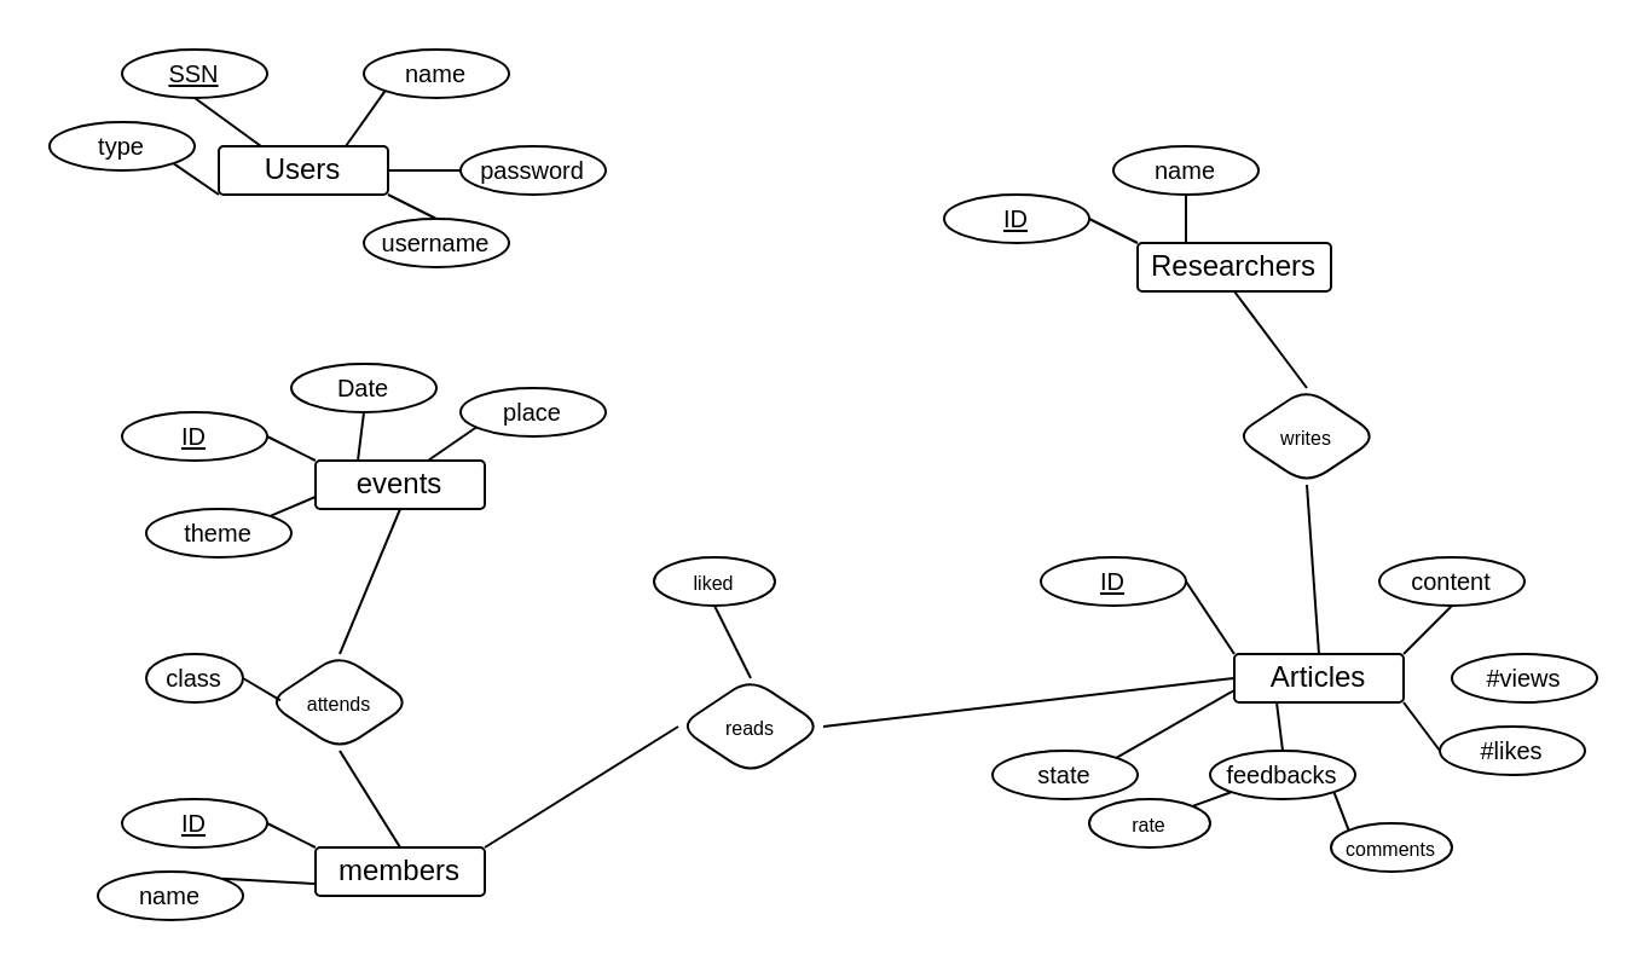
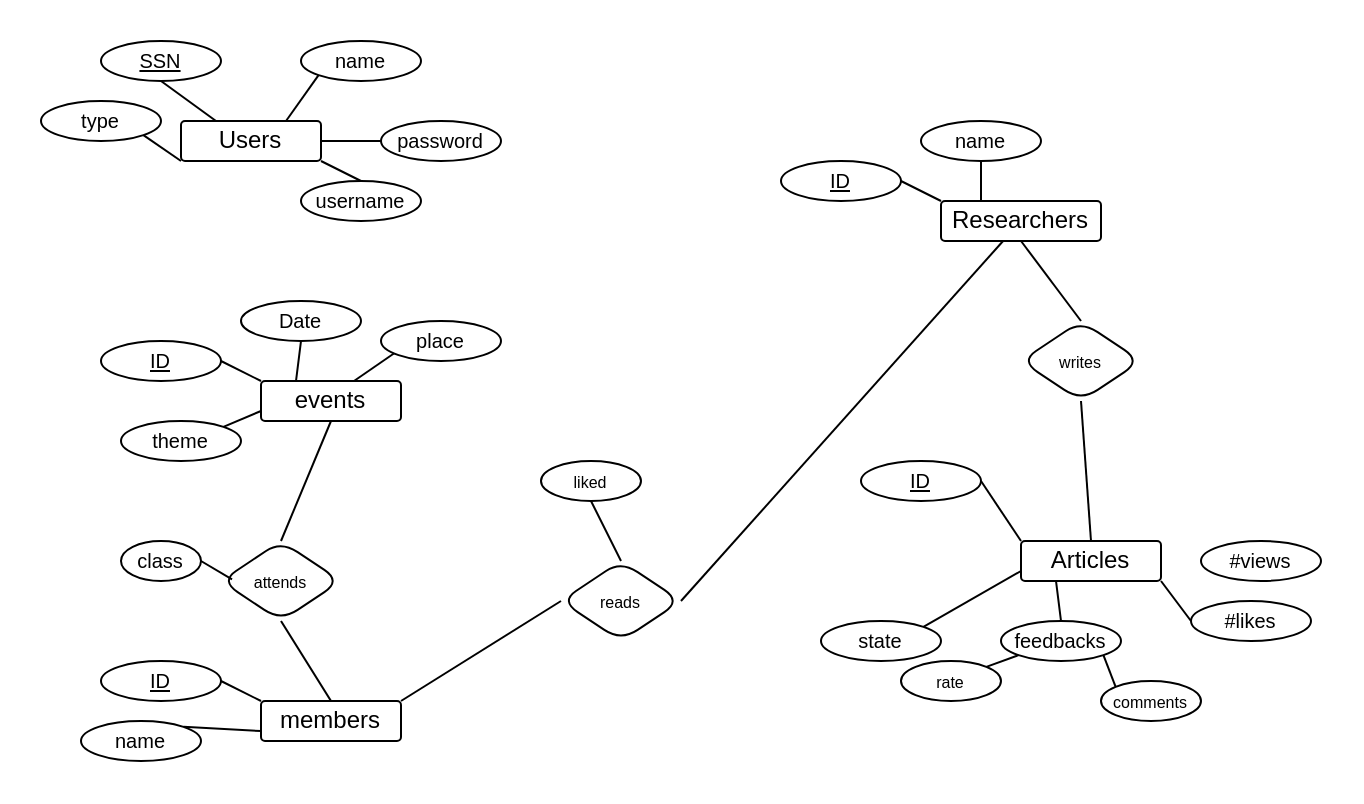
  <mxCell id="0" />
  <mxCell id="1" parent="0" />
  <mxCell id="2" style="edgeStyle=none;orthogonalLoop=1;jettySize=auto;html=1;exitX=0.25;exitY=0;exitDx=0;exitDy=0;entryX=0.5;entryY=1;entryDx=0;entryDy=0;fontSize=10;strokeColor=default;endArrow=none;endFill=0;" edge="1" parent="1" source="7" target="11"><mxGeometry relative="1" as="geometry" /></mxCell>
  <mxCell id="3" style="edgeStyle=none;orthogonalLoop=1;jettySize=auto;html=1;exitX=0.75;exitY=0;exitDx=0;exitDy=0;entryX=0;entryY=1;entryDx=0;entryDy=0;fontSize=10;endArrow=none;endFill=0;" edge="1" parent="1" source="7" target="9"><mxGeometry relative="1" as="geometry" /></mxCell>
  <mxCell id="4" style="edgeStyle=none;orthogonalLoop=1;jettySize=auto;html=1;exitX=1;exitY=0.5;exitDx=0;exitDy=0;entryX=0;entryY=0.5;entryDx=0;entryDy=0;fontSize=10;endArrow=none;endFill=0;" edge="1" parent="1" source="7" target="12"><mxGeometry relative="1" as="geometry" /></mxCell>
  <mxCell id="5" style="edgeStyle=none;orthogonalLoop=1;jettySize=auto;html=1;exitX=1;exitY=1;exitDx=0;exitDy=0;entryX=0.5;entryY=0;entryDx=0;entryDy=0;fontSize=10;endArrow=none;endFill=0;" edge="1" parent="1" source="7" target="10"><mxGeometry relative="1" as="geometry" /></mxCell>
  <mxCell id="6" style="edgeStyle=none;orthogonalLoop=1;jettySize=auto;html=1;exitX=0;exitY=1;exitDx=0;exitDy=0;fontSize=10;endArrow=none;endFill=0;entryX=1;entryY=1;entryDx=0;entryDy=0;" edge="1" parent="1" source="7" target="8"><mxGeometry relative="1" as="geometry"><mxPoint x="50" y="50" as="targetPoint" /></mxGeometry></mxCell>
  <mxCell id="7" value="Users" style="arcSize=10;whiteSpace=wrap;html=1;align=center;rounded=1;" vertex="1" parent="1"><mxGeometry x="90" y="60" width="70" height="20" as="geometry" /></mxCell>
  <mxCell id="8" value="&lt;font style=&quot;font-size: 10px&quot;&gt;type&lt;/font&gt;" style="ellipse;whiteSpace=wrap;html=1;align=center;rounded=1;" vertex="1" parent="1"><mxGeometry x="20" y="50" width="60" height="20" as="geometry" /></mxCell>
  <mxCell id="9" value="&lt;font style=&quot;font-size: 10px&quot;&gt;name&lt;/font&gt;" style="ellipse;whiteSpace=wrap;html=1;align=center;rounded=1;" vertex="1" parent="1"><mxGeometry x="150" y="20" width="60" height="20" as="geometry" /></mxCell>
  <mxCell id="10" value="&lt;font style=&quot;font-size: 10px&quot;&gt;username&lt;/font&gt;" style="ellipse;whiteSpace=wrap;html=1;align=center;rounded=1;" vertex="1" parent="1"><mxGeometry x="150" y="90" width="60" height="20" as="geometry" /></mxCell>
  <mxCell id="11" value="&lt;font style=&quot;font-size: 10px&quot;&gt;&lt;u&gt;SSN&lt;/u&gt;&lt;/font&gt;" style="ellipse;whiteSpace=wrap;html=1;align=center;rounded=1;" vertex="1" parent="1"><mxGeometry x="50" y="20" width="60" height="20" as="geometry" /></mxCell>
  <mxCell id="12" value="&lt;font style=&quot;font-size: 10px&quot;&gt;password&lt;/font&gt;" style="ellipse;whiteSpace=wrap;html=1;align=center;rounded=1;" vertex="1" parent="1"><mxGeometry x="190" y="60" width="60" height="20" as="geometry" /></mxCell>
  <mxCell id="13" style="edgeStyle=none;rounded=1;orthogonalLoop=1;jettySize=auto;html=1;exitX=0.25;exitY=1;exitDx=0;exitDy=0;entryX=0.5;entryY=0;entryDx=0;entryDy=0;fontSize=10;endArrow=none;endFill=0;" edge="1" parent="1" source="18" target="22"><mxGeometry relative="1" as="geometry" /></mxCell>
  <mxCell id="14" style="edgeStyle=none;rounded=1;orthogonalLoop=1;jettySize=auto;html=1;exitX=0;exitY=0.75;exitDx=0;exitDy=0;entryX=1;entryY=0;entryDx=0;entryDy=0;fontSize=10;endArrow=none;endFill=0;" edge="1" parent="1" source="18" target="21"><mxGeometry relative="1" as="geometry" /></mxCell>
  <mxCell id="15" style="edgeStyle=none;rounded=1;orthogonalLoop=1;jettySize=auto;html=1;exitX=0;exitY=0;exitDx=0;exitDy=0;entryX=1;entryY=0.5;entryDx=0;entryDy=0;fontSize=10;endArrow=none;endFill=0;" edge="1" parent="1" source="18" target="19"><mxGeometry relative="1" as="geometry" /></mxCell>
  <mxCell id="16" style="edgeStyle=none;rounded=1;orthogonalLoop=1;jettySize=auto;html=1;exitX=0.25;exitY=0;exitDx=0;exitDy=0;entryX=0.5;entryY=1;entryDx=0;entryDy=0;fontSize=10;endArrow=none;endFill=0;" edge="1" parent="1" source="18" target="20"><mxGeometry relative="1" as="geometry" /></mxCell>
  <mxCell id="17" style="edgeStyle=none;rounded=1;orthogonalLoop=1;jettySize=auto;html=1;exitX=0.5;exitY=1;exitDx=0;exitDy=0;entryX=0.5;entryY=0;entryDx=0;entryDy=0;fontSize=8;endArrow=none;endFill=0;" edge="1" parent="1" source="18" target="30"><mxGeometry relative="1" as="geometry" /></mxCell>
  <mxCell id="18" value="events" style="arcSize=10;whiteSpace=wrap;html=1;align=center;rounded=1;" vertex="1" parent="1"><mxGeometry x="130" y="190" width="70" height="20" as="geometry" /></mxCell>
  <mxCell id="19" value="&lt;font style=&quot;font-size: 10px&quot;&gt;&lt;u&gt;ID&lt;/u&gt;&lt;/font&gt;" style="ellipse;whiteSpace=wrap;html=1;align=center;rounded=1;" vertex="1" parent="1"><mxGeometry x="50" y="170" width="60" height="20" as="geometry" /></mxCell>
  <mxCell id="20" value="&lt;font style=&quot;font-size: 10px&quot;&gt;Date&lt;br&gt;&lt;/font&gt;" style="ellipse;whiteSpace=wrap;html=1;align=center;rounded=1;" vertex="1" parent="1"><mxGeometry x="120" y="150" width="60" height="20" as="geometry" /></mxCell>
  <mxCell id="21" value="&lt;font style=&quot;font-size: 10px&quot;&gt;theme&lt;/font&gt;" style="ellipse;whiteSpace=wrap;html=1;align=center;rounded=1;" vertex="1" parent="1"><mxGeometry x="60" y="210" width="60" height="20" as="geometry" /></mxCell>
  <mxCell id="22" value="&lt;font style=&quot;font-size: 10px&quot;&gt;place&lt;/font&gt;" style="ellipse;whiteSpace=wrap;html=1;align=center;rounded=1;" vertex="1" parent="1"><mxGeometry x="190" y="160" width="60" height="20" as="geometry" /></mxCell>
  <mxCell id="23" style="edgeStyle=none;rounded=1;orthogonalLoop=1;jettySize=auto;html=1;exitX=0;exitY=0;exitDx=0;exitDy=0;entryX=1;entryY=0.5;entryDx=0;entryDy=0;fontSize=10;endArrow=none;endFill=0;" edge="1" parent="1" source="26" target="27"><mxGeometry relative="1" as="geometry" /></mxCell>
  <mxCell id="24" style="edgeStyle=none;rounded=1;orthogonalLoop=1;jettySize=auto;html=1;exitX=0.25;exitY=0;exitDx=0;exitDy=0;entryX=0.5;entryY=1;entryDx=0;entryDy=0;fontSize=10;endArrow=none;endFill=0;" edge="1" parent="1" source="26" target="28"><mxGeometry relative="1" as="geometry" /></mxCell>
  <mxCell id="25" style="edgeStyle=none;rounded=1;orthogonalLoop=1;jettySize=auto;html=1;exitX=0.5;exitY=1;exitDx=0;exitDy=0;entryX=0.5;entryY=0;entryDx=0;entryDy=0;fontSize=8;endArrow=none;endFill=0;" edge="1" parent="1" source="26" target="39"><mxGeometry relative="1" as="geometry" /></mxCell>
  <mxCell id="26" value="Researchers" style="arcSize=10;whiteSpace=wrap;html=1;align=center;rounded=1;" vertex="1" parent="1"><mxGeometry x="470" y="100" width="80" height="20" as="geometry" /></mxCell>
  <mxCell id="27" value="&lt;font style=&quot;font-size: 10px&quot;&gt;&lt;u&gt;ID&lt;/u&gt;&lt;/font&gt;" style="ellipse;whiteSpace=wrap;html=1;align=center;rounded=1;" vertex="1" parent="1"><mxGeometry x="390" y="80" width="60" height="20" as="geometry" /></mxCell>
  <mxCell id="28" value="&lt;font style=&quot;font-size: 10px&quot;&gt;name&lt;br&gt;&lt;/font&gt;" style="ellipse;whiteSpace=wrap;html=1;align=center;rounded=1;" vertex="1" parent="1"><mxGeometry x="460" y="60" width="60" height="20" as="geometry" /></mxCell>
  <mxCell id="29" style="edgeStyle=none;rounded=1;orthogonalLoop=1;jettySize=auto;html=1;exitX=0.5;exitY=1;exitDx=0;exitDy=0;entryX=0.5;entryY=0;entryDx=0;entryDy=0;fontSize=8;endArrow=none;endFill=0;" edge="1" parent="1" source="30" target="35"><mxGeometry relative="1" as="geometry" /></mxCell>
  <mxCell id="30" value="&lt;font style=&quot;font-size: 8px&quot;&gt;attends&lt;/font&gt;" style="shape=rhombus;perimeter=rhombusPerimeter;whiteSpace=wrap;html=1;align=center;rounded=1;fontSize=10;" vertex="1" parent="1"><mxGeometry x="110" y="270" width="60" height="40" as="geometry" /></mxCell>
  <mxCell id="31" style="edgeStyle=none;rounded=1;orthogonalLoop=1;jettySize=auto;html=1;exitX=1;exitY=0.5;exitDx=0;exitDy=0;entryX=0.092;entryY=0.481;entryDx=0;entryDy=0;entryPerimeter=0;fontSize=8;endArrow=none;endFill=0;" edge="1" parent="1" source="32" target="30"><mxGeometry relative="1" as="geometry" /></mxCell>
  <mxCell id="32" value="&lt;font style=&quot;font-size: 10px&quot;&gt;class&lt;/font&gt;" style="ellipse;whiteSpace=wrap;html=1;align=center;rounded=1;" vertex="1" parent="1"><mxGeometry x="60" y="270" width="40" height="20" as="geometry" /></mxCell>
  <mxCell id="33" style="edgeStyle=none;rounded=1;orthogonalLoop=1;jettySize=auto;html=1;exitX=0;exitY=0.75;exitDx=0;exitDy=0;entryX=1;entryY=0;entryDx=0;entryDy=0;fontSize=10;endArrow=none;endFill=0;" edge="1" parent="1" source="35" target="37"><mxGeometry relative="1" as="geometry" /></mxCell>
  <mxCell id="34" style="edgeStyle=none;rounded=1;orthogonalLoop=1;jettySize=auto;html=1;exitX=0;exitY=0;exitDx=0;exitDy=0;entryX=1;entryY=0.5;entryDx=0;entryDy=0;fontSize=10;endArrow=none;endFill=0;" edge="1" parent="1" source="35" target="36"><mxGeometry relative="1" as="geometry" /></mxCell>
  <mxCell id="35" value="members" style="arcSize=10;whiteSpace=wrap;html=1;align=center;rounded=1;" vertex="1" parent="1"><mxGeometry x="130" y="350" width="70" height="20" as="geometry" /></mxCell>
  <mxCell id="36" value="&lt;font style=&quot;font-size: 10px&quot;&gt;&lt;u&gt;ID&lt;/u&gt;&lt;/font&gt;" style="ellipse;whiteSpace=wrap;html=1;align=center;rounded=1;" vertex="1" parent="1"><mxGeometry x="50" y="330" width="60" height="20" as="geometry" /></mxCell>
  <mxCell id="37" value="&lt;font style=&quot;font-size: 10px&quot;&gt;name&lt;/font&gt;" style="ellipse;whiteSpace=wrap;html=1;align=center;rounded=1;" vertex="1" parent="1"><mxGeometry x="40" y="360" width="60" height="20" as="geometry" /></mxCell>
  <mxCell id="38" style="edgeStyle=none;rounded=1;orthogonalLoop=1;jettySize=auto;html=1;exitX=0.5;exitY=1;exitDx=0;exitDy=0;entryX=0.5;entryY=0;entryDx=0;entryDy=0;fontSize=8;endArrow=none;endFill=0;" edge="1" parent="1" source="39" target="44"><mxGeometry relative="1" as="geometry" /></mxCell>
  <mxCell id="39" value="&lt;font style=&quot;font-size: 8px&quot;&gt;writes&lt;/font&gt;" style="shape=rhombus;perimeter=rhombusPerimeter;whiteSpace=wrap;html=1;align=center;rounded=1;fontSize=10;" vertex="1" parent="1"><mxGeometry x="510" y="160" width="60" height="40" as="geometry" /></mxCell>
  <mxCell id="40" style="edgeStyle=none;rounded=1;orthogonalLoop=1;jettySize=auto;html=1;exitX=0.25;exitY=1;exitDx=0;exitDy=0;entryX=0.5;entryY=0;entryDx=0;entryDy=0;fontSize=10;endArrow=none;endFill=0;" edge="1" parent="1" source="44" target="48"><mxGeometry relative="1" as="geometry" /></mxCell>
  <mxCell id="41" style="edgeStyle=none;rounded=1;orthogonalLoop=1;jettySize=auto;html=1;exitX=0;exitY=0.75;exitDx=0;exitDy=0;entryX=1;entryY=0;entryDx=0;entryDy=0;fontSize=10;endArrow=none;endFill=0;" edge="1" parent="1" source="44" target="47"><mxGeometry relative="1" as="geometry" /></mxCell>
  <mxCell id="42" style="edgeStyle=none;rounded=1;orthogonalLoop=1;jettySize=auto;html=1;exitX=0;exitY=0;exitDx=0;exitDy=0;entryX=1;entryY=0.5;entryDx=0;entryDy=0;fontSize=10;endArrow=none;endFill=0;" edge="1" parent="1" source="44" target="45"><mxGeometry relative="1" as="geometry" /></mxCell>
- <mxCell id="43" style="edgeStyle=none;rounded=1;orthogonalLoop=1;jettySize=auto;html=1;exitX=1;exitY=0;exitDx=0;exitDy=0;entryX=0.5;entryY=1;entryDx=0;entryDy=0;fontSize=10;endArrow=none;endFill=0;" edge="1" parent="1" source="44" target="46"><mxGeometry relative="1" as="geometry" /></mxCell>
  <mxCell id="44" value="Articles" style="arcSize=10;whiteSpace=wrap;html=1;align=center;rounded=1;" vertex="1" parent="1"><mxGeometry x="510" y="270" width="70" height="20" as="geometry" /></mxCell>
  <mxCell id="45" value="&lt;span style=&quot;font-size: 10px&quot;&gt;&lt;u&gt;ID&lt;/u&gt;&lt;/span&gt;" style="ellipse;whiteSpace=wrap;html=1;align=center;rounded=1;" vertex="1" parent="1"><mxGeometry x="430" y="230" width="60" height="20" as="geometry" /></mxCell>
- <mxCell id="46" value="&lt;font style=&quot;font-size: 10px&quot;&gt;content&lt;br&gt;&lt;/font&gt;" style="ellipse;whiteSpace=wrap;html=1;align=center;rounded=1;" vertex="1" parent="1"><mxGeometry x="570" y="230" width="60" height="20" as="geometry" /></mxCell>
  <mxCell id="47" value="&lt;span style=&quot;font-size: 10px&quot;&gt;state&lt;/span&gt;" style="ellipse;whiteSpace=wrap;html=1;align=center;rounded=1;" vertex="1" parent="1"><mxGeometry x="410" y="310" width="60" height="20" as="geometry" /></mxCell>
  <mxCell id="48" value="&lt;font style=&quot;font-size: 10px&quot;&gt;feedbacks&lt;/font&gt;" style="ellipse;whiteSpace=wrap;html=1;align=center;rounded=1;" vertex="1" parent="1"><mxGeometry x="500" y="310" width="60" height="20" as="geometry" /></mxCell>
  <mxCell id="49" style="edgeStyle=none;rounded=1;orthogonalLoop=1;jettySize=auto;html=1;exitX=0;exitY=0;exitDx=0;exitDy=0;entryX=1;entryY=1;entryDx=0;entryDy=0;fontSize=8;endArrow=none;endFill=0;" edge="1" parent="1" source="50" target="48"><mxGeometry relative="1" as="geometry" /></mxCell>
  <mxCell id="50" value="&lt;span style=&quot;font-size: 8px&quot;&gt;comments&lt;/span&gt;" style="ellipse;whiteSpace=wrap;html=1;align=center;rounded=1;" vertex="1" parent="1"><mxGeometry x="550" y="340" width="50" height="20" as="geometry" /></mxCell>
  <mxCell id="51" style="edgeStyle=none;rounded=1;orthogonalLoop=1;jettySize=auto;html=1;exitX=1;exitY=0;exitDx=0;exitDy=0;entryX=0;entryY=1;entryDx=0;entryDy=0;fontSize=8;endArrow=none;endFill=0;" edge="1" parent="1" source="52" target="48"><mxGeometry relative="1" as="geometry" /></mxCell>
  <mxCell id="52" value="&lt;span style=&quot;font-size: 8px&quot;&gt;rate&lt;/span&gt;" style="ellipse;whiteSpace=wrap;html=1;align=center;rounded=1;" vertex="1" parent="1"><mxGeometry x="450" y="330" width="50" height="20" as="geometry" /></mxCell>
  <mxCell id="53" value="&lt;font style=&quot;font-size: 10px&quot;&gt;#views&lt;br&gt;&lt;/font&gt;" style="ellipse;whiteSpace=wrap;html=1;align=center;rounded=1;" vertex="1" parent="1"><mxGeometry x="600" y="270" width="60" height="20" as="geometry" /></mxCell>
  <mxCell id="54" style="edgeStyle=none;rounded=1;orthogonalLoop=1;jettySize=auto;html=1;exitX=0;exitY=0.5;exitDx=0;exitDy=0;entryX=1;entryY=1;entryDx=0;entryDy=0;fontSize=8;endArrow=none;endFill=0;" edge="1" parent="1" source="55" target="44"><mxGeometry relative="1" as="geometry" /></mxCell>
  <mxCell id="55" value="&lt;font style=&quot;font-size: 10px&quot;&gt;#likes&lt;br&gt;&lt;/font&gt;" style="ellipse;whiteSpace=wrap;html=1;align=center;rounded=1;" vertex="1" parent="1"><mxGeometry x="595" y="300" width="60" height="20" as="geometry" /></mxCell>
- <mxCell id="56" style="edgeStyle=none;rounded=1;orthogonalLoop=1;jettySize=auto;html=1;exitX=1;exitY=0.5;exitDx=0;exitDy=0;entryX=0;entryY=0.5;entryDx=0;entryDy=0;fontSize=8;endArrow=none;endFill=0;" edge="1" parent="1" source="58" target="44"><mxGeometry relative="1" as="geometry" /></mxCell>
+ <mxCell id="56" style="edgeStyle=none;rounded=1;orthogonalLoop=1;jettySize=auto;html=1;exitX=1;exitY=0.5;exitDx=0;exitDy=0;fontSize=8;endArrow=none;endFill=0;" edge="1" parent="1" source="58" target="26"><mxGeometry relative="1" as="geometry" /></mxCell>
  <mxCell id="57" style="edgeStyle=none;rounded=1;orthogonalLoop=1;jettySize=auto;html=1;exitX=0;exitY=0.5;exitDx=0;exitDy=0;entryX=1;entryY=0;entryDx=0;entryDy=0;fontSize=8;endArrow=none;endFill=0;" edge="1" parent="1" source="58" target="35"><mxGeometry relative="1" as="geometry" /></mxCell>
  <mxCell id="58" value="&lt;font style=&quot;font-size: 8px&quot;&gt;reads&lt;/font&gt;" style="shape=rhombus;perimeter=rhombusPerimeter;whiteSpace=wrap;html=1;align=center;rounded=1;fontSize=10;" vertex="1" parent="1"><mxGeometry x="280" y="280" width="60" height="40" as="geometry" /></mxCell>
  <mxCell id="59" style="edgeStyle=none;rounded=1;orthogonalLoop=1;jettySize=auto;html=1;exitX=0.5;exitY=1;exitDx=0;exitDy=0;entryX=0.5;entryY=0;entryDx=0;entryDy=0;fontSize=8;endArrow=none;endFill=0;" edge="1" parent="1" source="60" target="58"><mxGeometry relative="1" as="geometry" /></mxCell>
  <mxCell id="60" value="&lt;span style=&quot;font-size: 8px&quot;&gt;liked&lt;/span&gt;" style="ellipse;whiteSpace=wrap;html=1;align=center;rounded=1;" vertex="1" parent="1"><mxGeometry x="270" y="230" width="50" height="20" as="geometry" /></mxCell>
